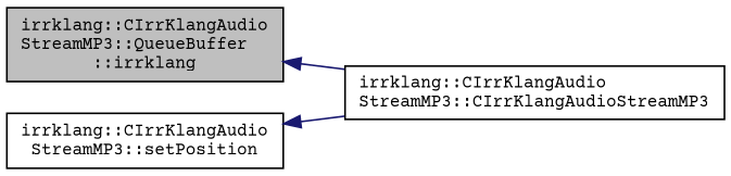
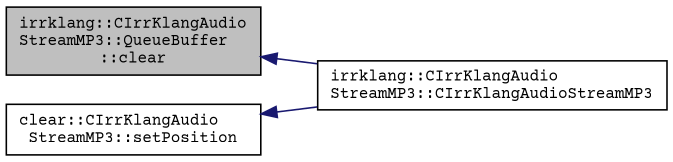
  digraph {
    fontname="Courier Prime"
    rankdir=LR
    node [color=black fontname="Courier Prime" fontsize=10 shape=record]
    edge [color=midnightblue dir=back fontname="Courier Prime" fontsize=10 labelfontname=Helvetica labelfontsize=10 style=solid]
-   n1 [fillcolor=grey75 fontcolor=black height=0.2 label="irrklang::CIrrKlangAudio\lStreamMP3::QueueBuffer\l::irrklang" style=filled width=0.4]
+   n1 [fillcolor=grey75 fontcolor=black height=0.2 label="irrklang::CIrrKlangAudio\lStreamMP3::QueueBuffer\l::clear" style=filled width=0.4]
    n2 [height=0.2 label="irrklang::CIrrKlangAudio\lStreamMP3::CIrrKlangAudioStreamMP3" width=0.4]
-   n3 [height=0.2 label="irrklang::CIrrKlangAudio\lStreamMP3::setPosition" width=0.4]
+   n3 [height=0.2 label="clear::CIrrKlangAudio\lStreamMP3::setPosition" width=0.4]
    n1 -> n2
    n3 -> n2
  }
